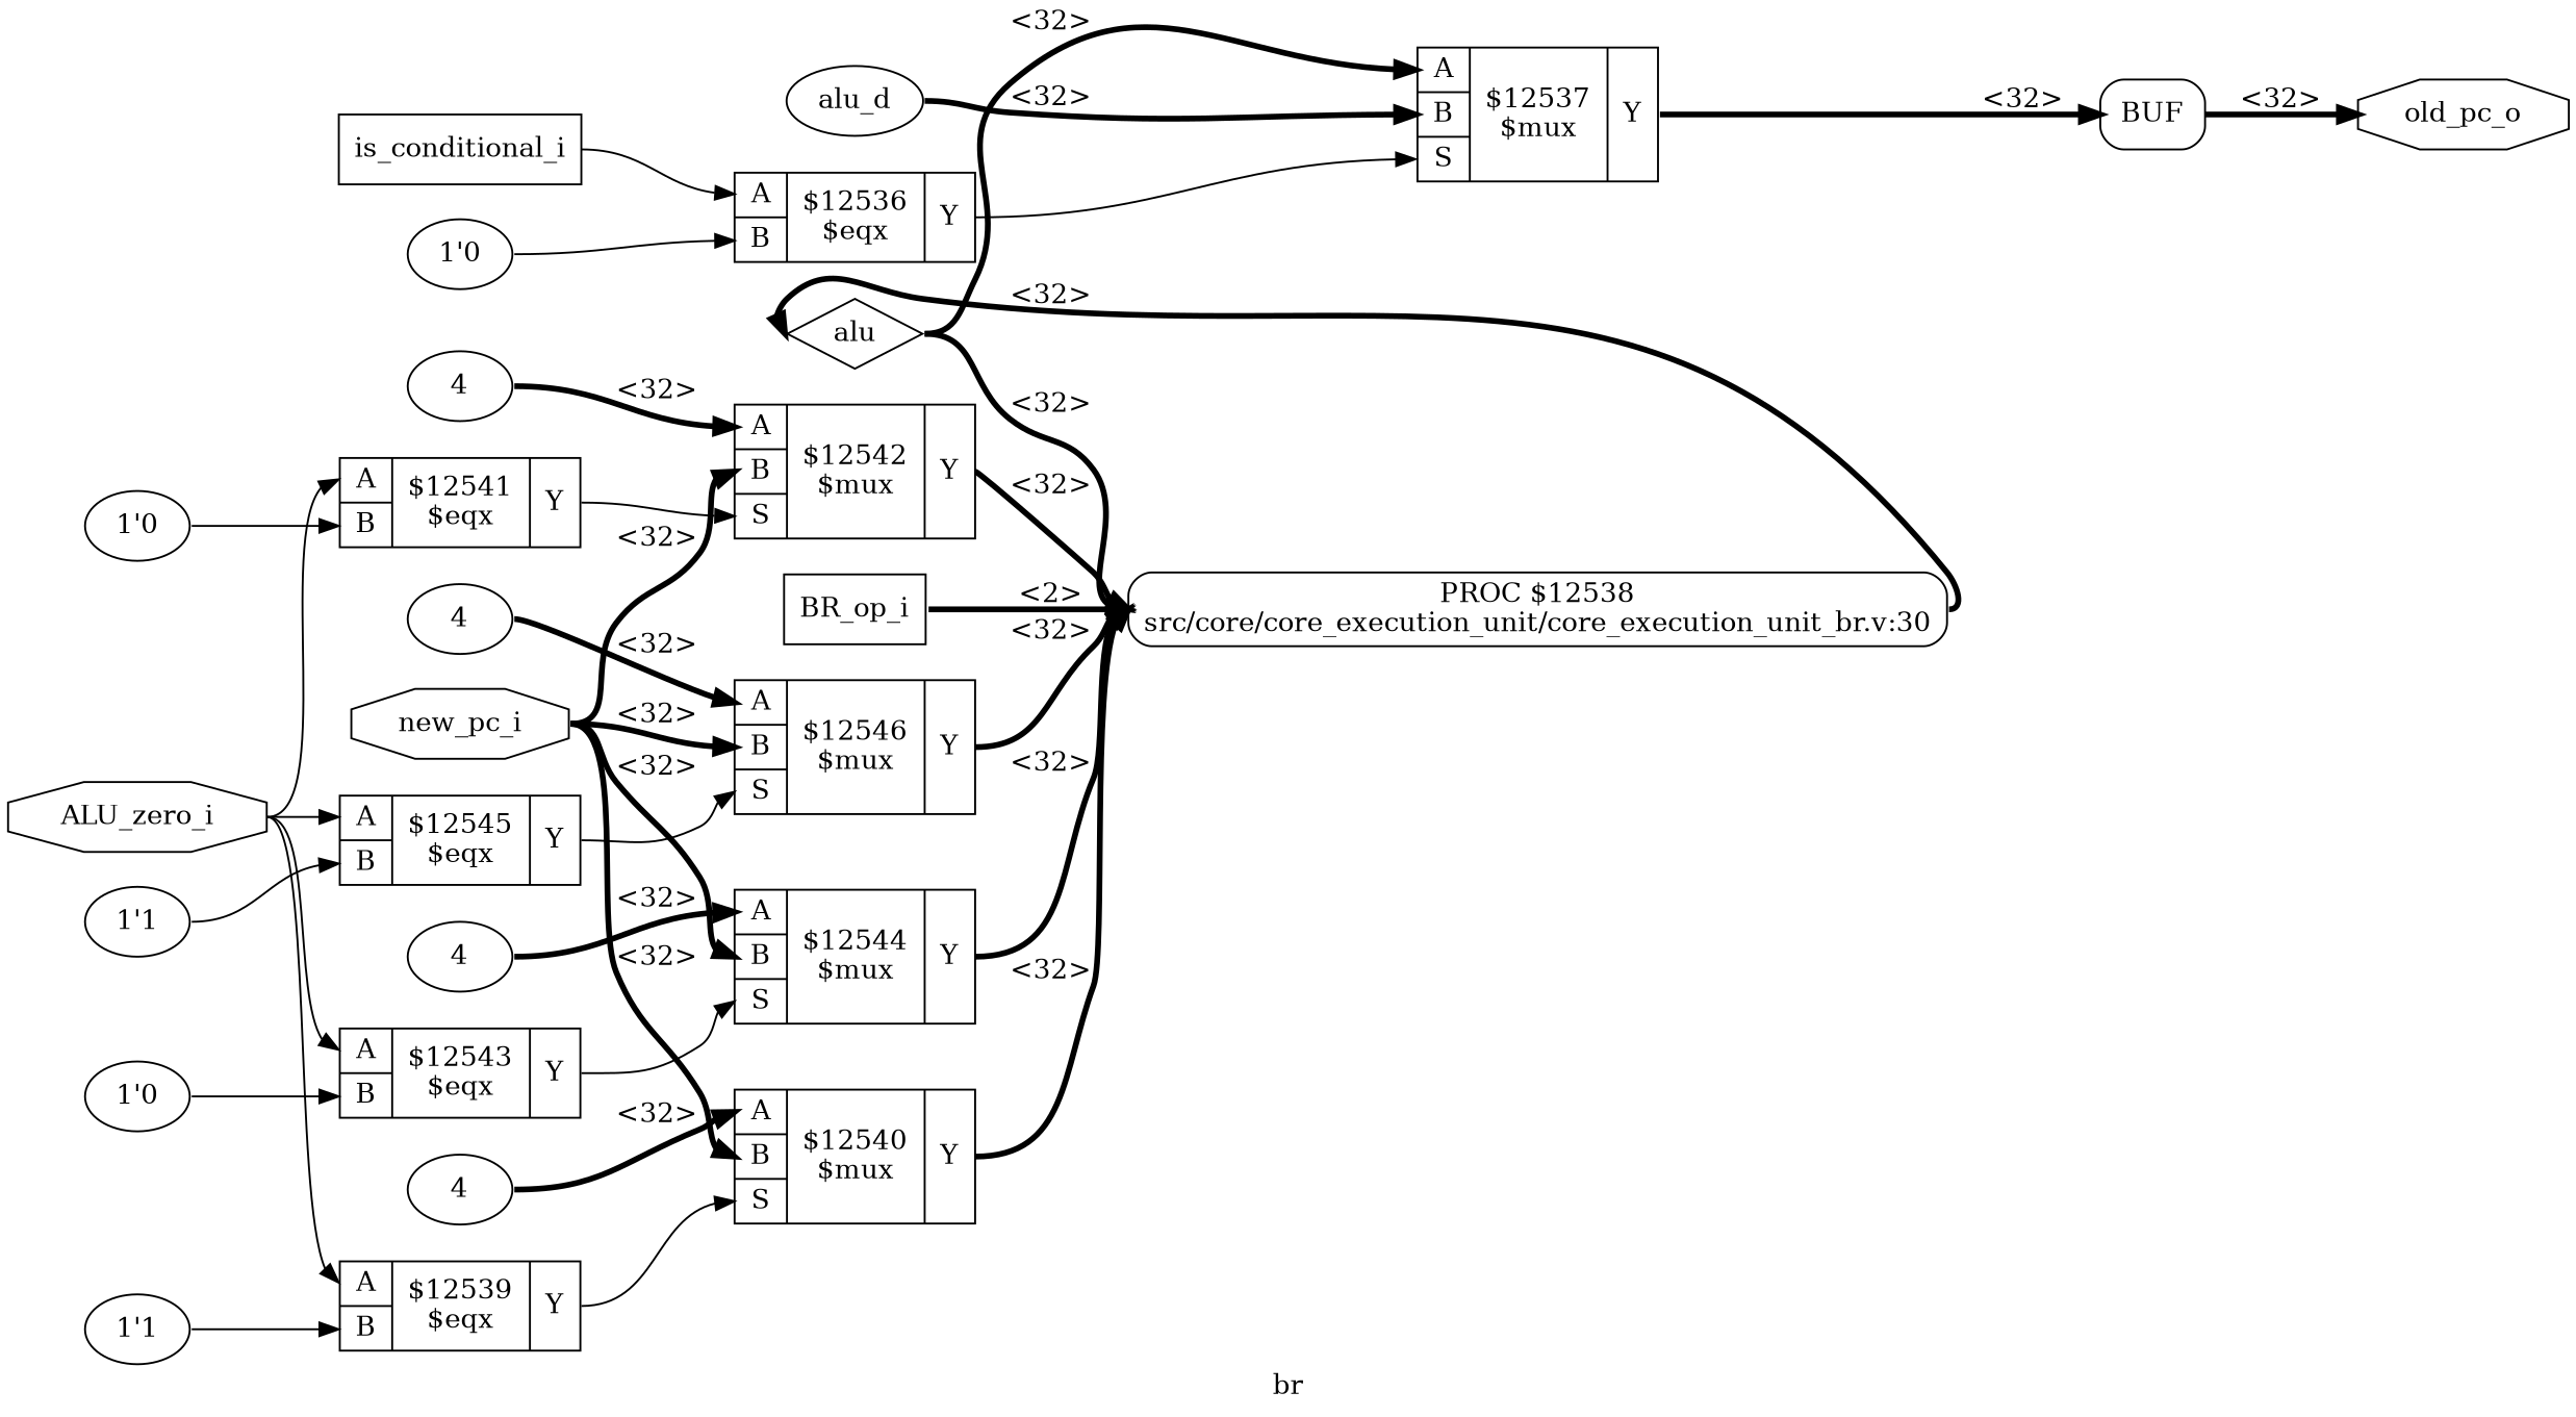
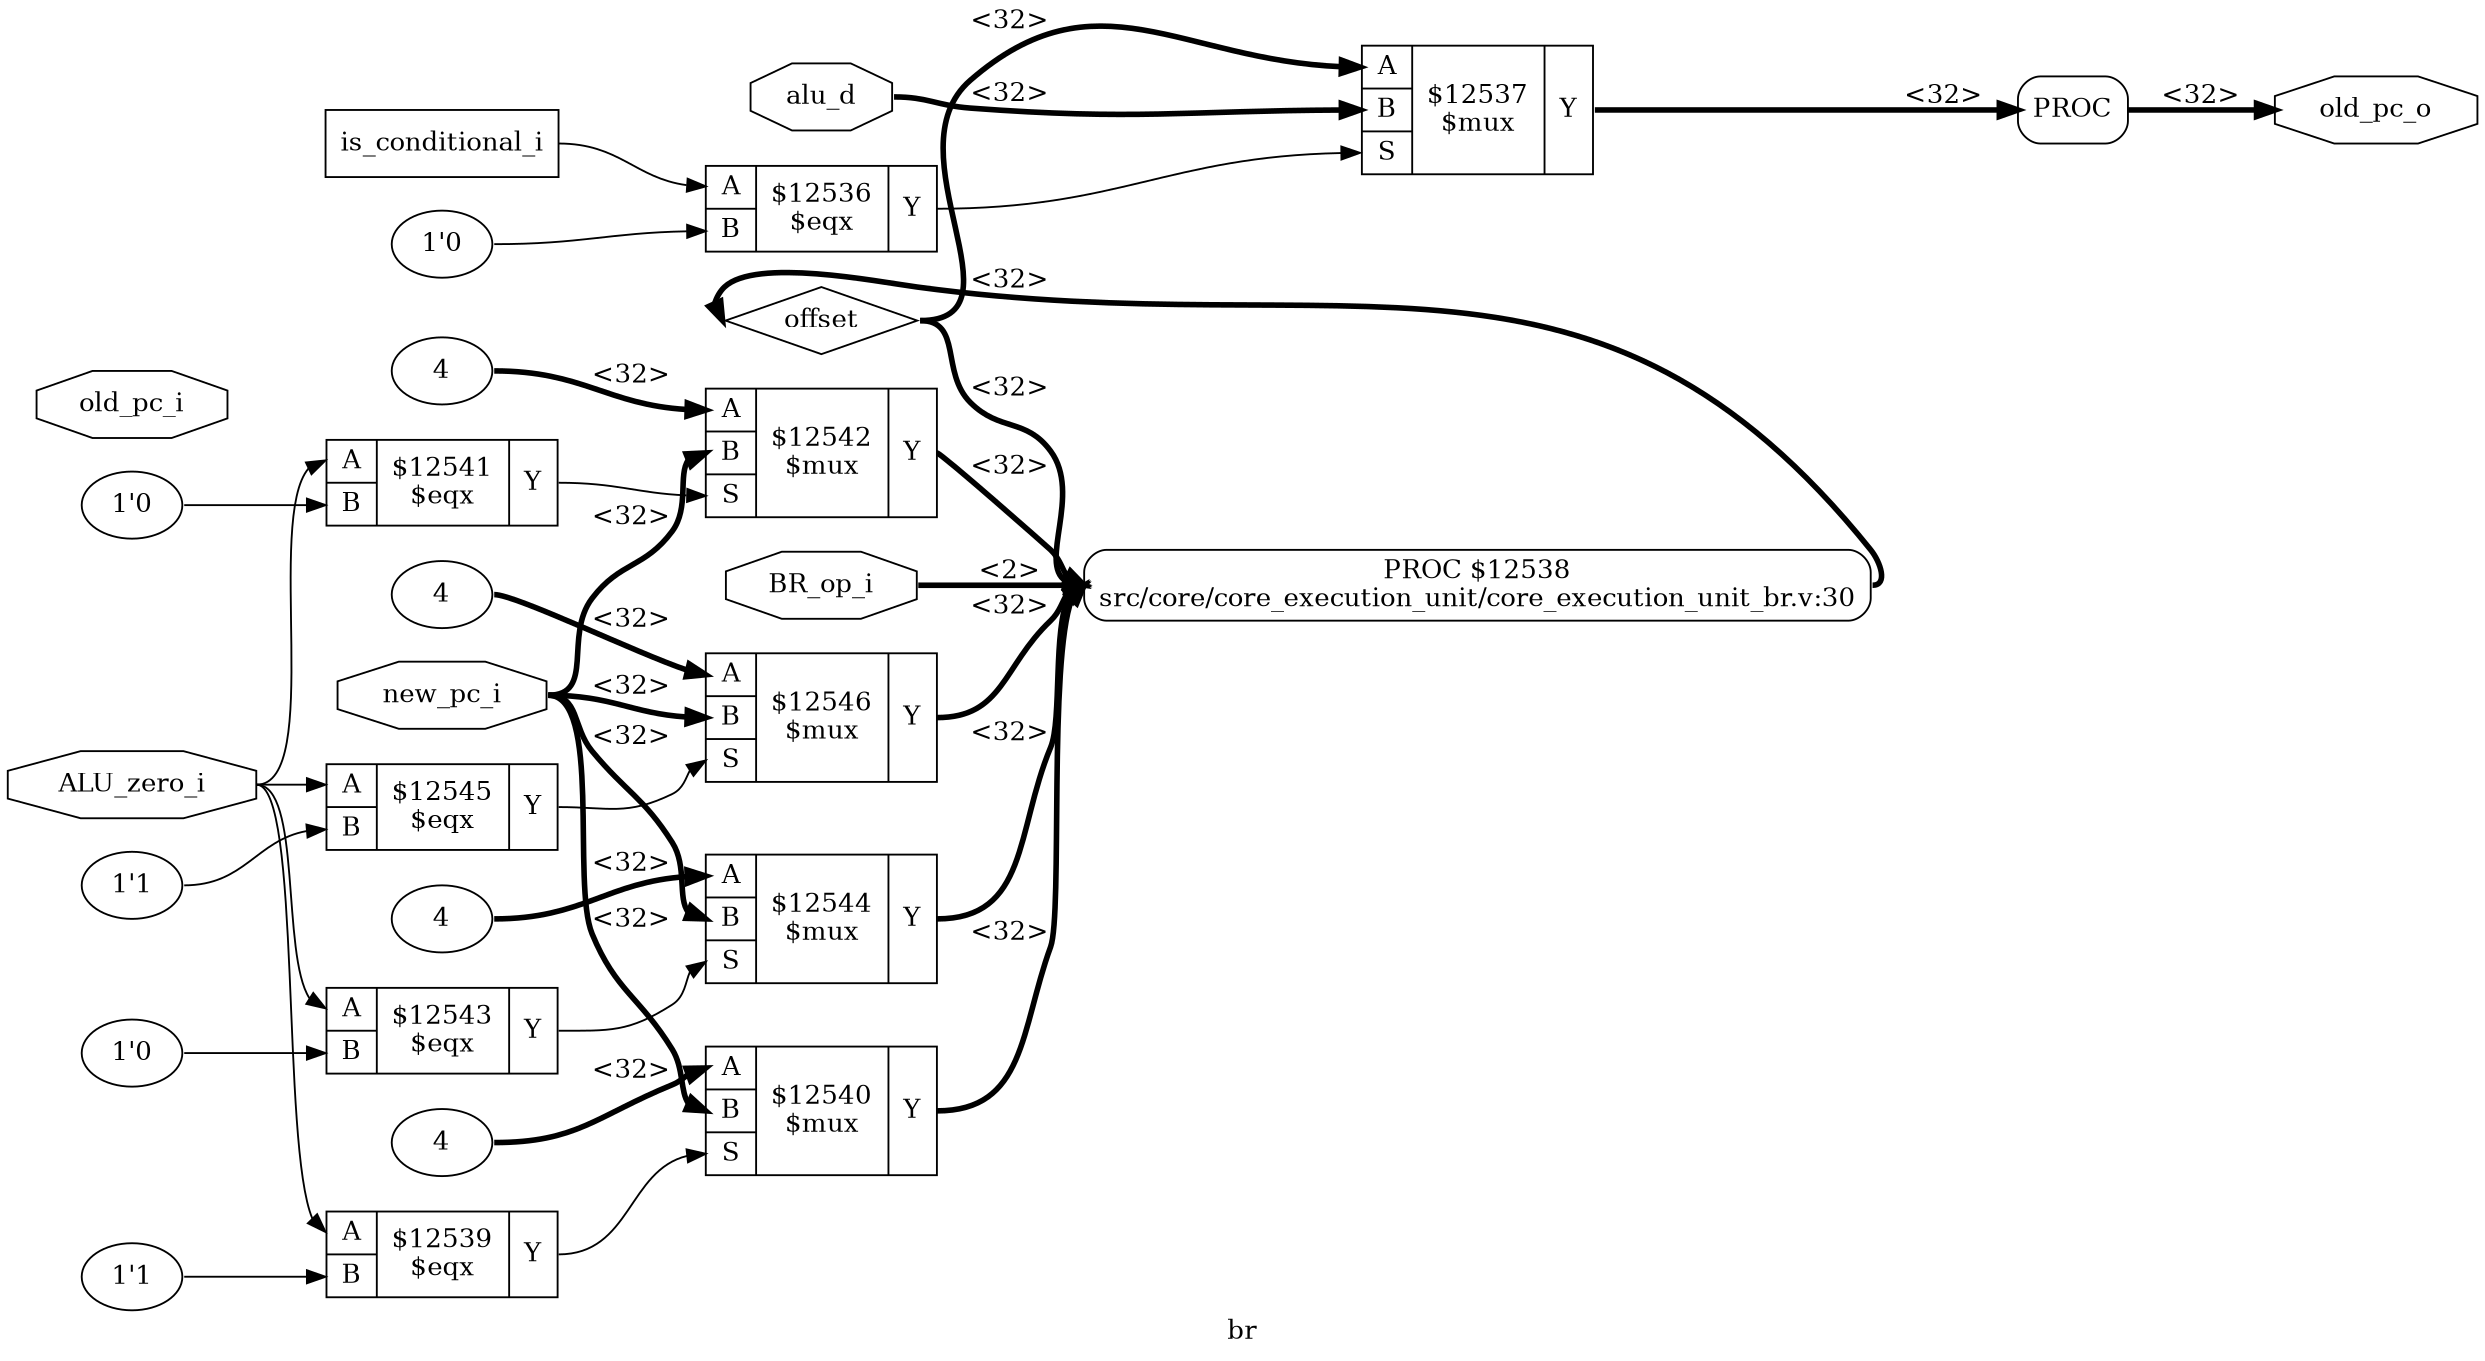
  digraph {
    label=br
    rankdir=LR
    remincross=true
    node [shape=record]
    edge [color=black headport="p21:w" style="setlinewidth(3)" tailport=e]
-   n1 [color=black fontcolor=black label=alu shape=diamond]
+   n1 [color=black fontcolor=black label=offset shape=diamond]
    n2 [label="{{<p21> A|<p22> B|<p23> S}|$12537\n$mux|{<p24> Y}}"]
    n3 [label="PROC $12538\nsrc/core/core_execution_unit/core_execution_unit_br.v:30" shape=box style=rounded]
-   n4 [label=BUF shape=box style=rounded]
+   n4 [label=PROC shape=box style=rounded]
    n5 [color=black fontcolor=black label=ALU_zero_i shape=octagon]
    n6 [label="{{<p21> A|<p22> B}|$12545\n$eqx|{<p24> Y}}"]
    n7 [label="{{<p21> A|<p22> B}|$12543\n$eqx|{<p24> Y}}"]
    n8 [label="{{<p21> A|<p22> B}|$12541\n$eqx|{<p24> Y}}"]
    n9 [label="{{<p21> A|<p22> B}|$12539\n$eqx|{<p24> Y}}"]
    n10 [label="{{<p21> A|<p22> B|<p23> S}|$12546\n$mux|{<p24> Y}}"]
    n11 [label="{{<p21> A|<p22> B|<p23> S}|$12544\n$mux|{<p24> Y}}"]
    n12 [label="{{<p21> A|<p22> B|<p23> S}|$12542\n$mux|{<p24> Y}}"]
    n13 [label="{{<p21> A|<p22> B|<p23> S}|$12540\n$mux|{<p24> Y}}"]
    n14 [color=black fontcolor=black label=is_conditional_i shape=box]
    n15 [label="{{<p21> A|<p22> B}|$12536\n$eqx|{<p24> Y}}"]
    n16 [color=black fontcolor=black label=new_pc_i shape=octagon]
    n17 [color=black fontcolor=black label=old_pc_o shape=octagon]
-   n19 [color=black fontcolor=black label=alu_d shape=ellipse]
-   n20 [color=black fontcolor=black label=BR_op_i shape=box]
+   n18 [color=black fontcolor=black label=old_pc_i shape=octagon]
+   n19 [color=black fontcolor=black label=alu_d shape=octagon]
+   n20 [color=black fontcolor=black label=BR_op_i shape=octagon]
    n21 [label=4 shape=""]
    n22 [label="1'1" shape=""]
    n23 [label=4 shape=""]
    n24 [label="1'0" shape=""]
    n25 [label=4 shape=""]
    n26 [label="1'0" shape=""]
    n27 [label=4 shape=""]
    n28 [label="1'1" shape=""]
    n29 [label="1'0" shape=""]
    n1 -> n2 [label="<32>"]
    n1 -> n3 [headport=w label="<32>"]
    n2 -> n4 [headport="w:w" label="<32>" tailport="p24:e"]
    n3 -> n1 [headport=w label="<32>"]
    n4 -> n17 [headport=w label="<32>" tailport="e:e"]
    n5 -> n6 [style=""]
    n5 -> n7 [style=""]
    n5 -> n8 [style=""]
    n5 -> n9 [style=""]
    n6 -> n10 [headport="p23:w" tailport="p24:e" style=""]
    n7 -> n11 [headport="p23:w" tailport="p24:e" style=""]
    n8 -> n12 [headport="p23:w" tailport="p24:e" style=""]
    n9 -> n13 [headport="p23:w" tailport="p24:e" style=""]
    n10 -> n3 [headport=w label="<32>" tailport="p24:e"]
    n11 -> n3 [headport=w label="<32>" tailport="p24:e"]
    n12 -> n3 [headport=w label="<32>" tailport="p24:e"]
    n13 -> n3 [headport=w label="<32>" tailport="p24:e"]
    n14 -> n15 [style=""]
    n15 -> n2 [headport="p23:w" tailport="p24:e" style=""]
    n16 -> n10 [headport="p22:w" label="<32>"]
    n16 -> n11 [headport="p22:w" label="<32>"]
    n16 -> n12 [headport="p22:w" label="<32>"]
    n16 -> n13 [headport="p22:w" label="<32>"]
    n19 -> n2 [headport="p22:w" label="<32>"]
    n20 -> n3 [headport=w label="<2>"]
    n21 -> n10 [label="<32>"]
    n22 -> n6 [headport="p22:w" style=""]
    n23 -> n11 [label="<32>"]
    n24 -> n7 [headport="p22:w" style=""]
    n25 -> n12 [label="<32>"]
    n26 -> n8 [headport="p22:w" style=""]
    n27 -> n13 [label="<32>"]
    n28 -> n9 [headport="p22:w" style=""]
    n29 -> n15 [headport="p22:w" style=""]
  }
